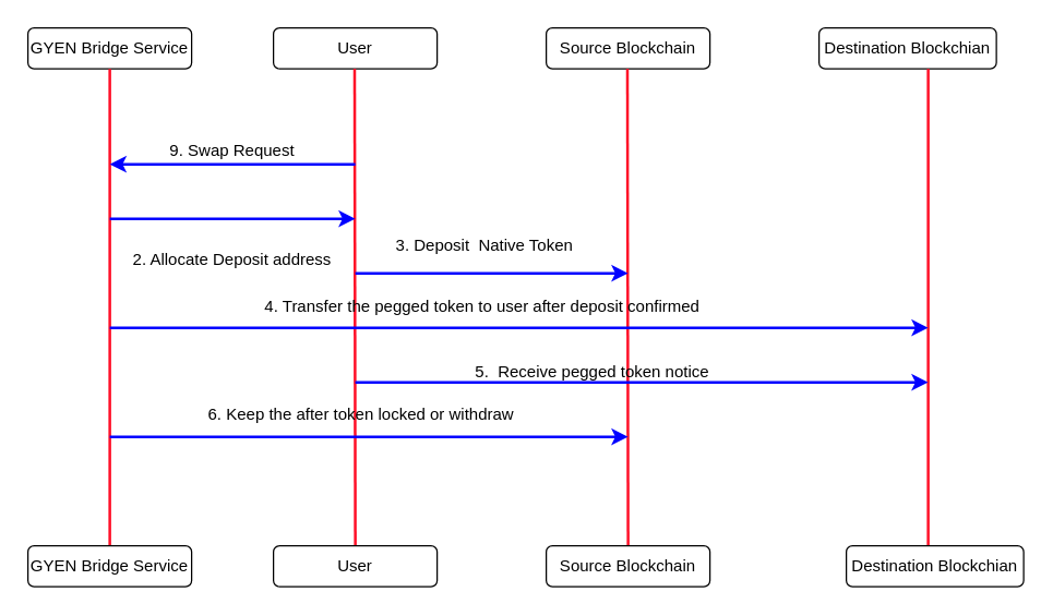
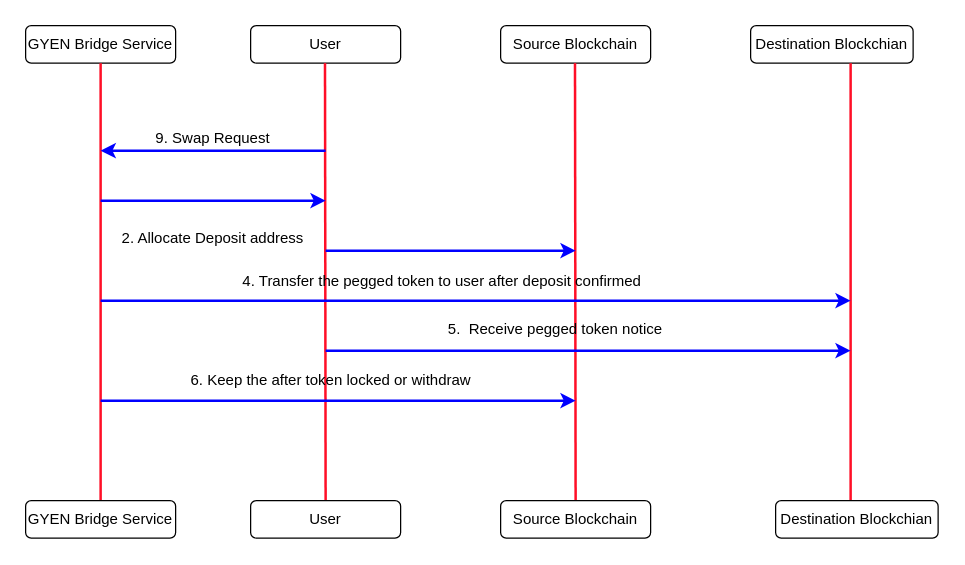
  <mxCell id="0" />
  <mxCell id="1" parent="0" />
  <mxCell id="2" value="GYEN Bridge Service" style="rounded=1;whiteSpace=wrap;html=1;" parent="1" vertex="1"><mxGeometry x="20" y="20" width="120" height="30" as="geometry" /></mxCell>
  <mxCell id="3" value="User" style="rounded=1;whiteSpace=wrap;html=1;" parent="1" vertex="1"><mxGeometry x="200" y="20" width="120" height="30" as="geometry" /></mxCell>
  <mxCell id="4" value="Source Blockchain" style="rounded=1;whiteSpace=wrap;html=1;" parent="1" vertex="1"><mxGeometry x="400" y="20" width="120" height="30" as="geometry" /></mxCell>
  <mxCell id="5" value="Destination Blockchian" style="rounded=1;whiteSpace=wrap;html=1;" parent="1" vertex="1"><mxGeometry x="600" y="20" width="130" height="30" as="geometry" /></mxCell>
  <mxCell id="6" value="" style="endArrow=none;html=1;entryX=0.5;entryY=1;entryDx=0;entryDy=0;strokeWidth=2;strokeColor=#FF0F27;" parent="1" target="2" edge="1"><mxGeometry width="50" height="50" relative="1" as="geometry"><mxPoint x="80" y="400" as="sourcePoint" /><mxPoint x="70" y="70" as="targetPoint" /></mxGeometry></mxCell>
  <mxCell id="7" value="" style="endArrow=none;html=1;entryX=0.5;entryY=1;entryDx=0;entryDy=0;strokeWidth=2;strokeColor=#FF0F27;" parent="1" edge="1"><mxGeometry width="50" height="50" relative="1" as="geometry"><mxPoint x="260" y="400" as="sourcePoint" /><mxPoint x="259.5" y="50" as="targetPoint" /></mxGeometry></mxCell>
  <mxCell id="8" value="" style="endArrow=none;html=1;entryX=0.5;entryY=1;entryDx=0;entryDy=0;strokeWidth=2;strokeColor=#FF0F27;" parent="1" edge="1"><mxGeometry width="50" height="50" relative="1" as="geometry"><mxPoint x="460" y="400" as="sourcePoint" /><mxPoint x="459.5" y="50" as="targetPoint" /></mxGeometry></mxCell>
  <mxCell id="9" value="" style="endArrow=none;html=1;entryX=0.5;entryY=1;entryDx=0;entryDy=0;strokeWidth=2;strokeColor=#FF0F27;" parent="1" edge="1"><mxGeometry width="50" height="50" relative="1" as="geometry"><mxPoint x="680" y="400" as="sourcePoint" /><mxPoint x="680" y="50" as="targetPoint" /></mxGeometry></mxCell>
  <mxCell id="10" value="" style="endArrow=classic;html=1;strokeColor=#0000FF;strokeWidth=2;" parent="1" edge="1"><mxGeometry width="50" height="50" relative="1" as="geometry"><mxPoint x="260" y="120" as="sourcePoint" /><mxPoint x="80" y="120" as="targetPoint" /></mxGeometry></mxCell>
  <mxCell id="11" value="9. Swap Request" style="text;html=1;strokeColor=none;fillColor=none;align=center;verticalAlign=middle;whiteSpace=wrap;rounded=0;" parent="1" vertex="1"><mxGeometry x="110" y="100" width="120" height="20" as="geometry" /></mxCell>
  <mxCell id="12" value="" style="endArrow=classic;html=1;strokeColor=#0000FF;strokeWidth=2;" parent="1" edge="1"><mxGeometry width="50" height="50" relative="1" as="geometry"><mxPoint x="80" y="160" as="sourcePoint" /><mxPoint x="260" y="160" as="targetPoint" /></mxGeometry></mxCell>
  <mxCell id="13" value="2. Allocate Deposit address" style="text;html=1;strokeColor=none;fillColor=none;align=center;verticalAlign=middle;whiteSpace=wrap;rounded=0;" parent="1" vertex="1"><mxGeometry x="95" y="180" width="150" height="20" as="geometry" /></mxCell>
  <mxCell id="14" value="" style="endArrow=classic;html=1;strokeColor=#0000FF;strokeWidth=2;" parent="1" edge="1"><mxGeometry width="50" height="50" relative="1" as="geometry"><mxPoint x="260" y="200" as="sourcePoint" /><mxPoint x="460" y="200" as="targetPoint" /></mxGeometry></mxCell>
- <mxCell id="15" value="3. Deposit&amp;nbsp; Native Token" style="text;html=1;strokeColor=none;fillColor=none;align=center;verticalAlign=middle;whiteSpace=wrap;rounded=0;" parent="1" vertex="1"><mxGeometry x="280" y="170" width="150" height="20" as="geometry" /></mxCell>
  <mxCell id="16" value="" style="endArrow=classic;html=1;strokeColor=#0000FF;strokeWidth=2;" parent="1" edge="1"><mxGeometry width="50" height="50" relative="1" as="geometry"><mxPoint x="80" y="240" as="sourcePoint" /><mxPoint x="680" y="240" as="targetPoint" /></mxGeometry></mxCell>
  <mxCell id="17" value="4. Transfer the pegged token to user after deposit confirmed&amp;nbsp;" style="text;html=1;strokeColor=none;fillColor=none;align=center;verticalAlign=middle;whiteSpace=wrap;rounded=0;" parent="1" vertex="1"><mxGeometry x="150" y="215" width="410" height="20" as="geometry" /></mxCell>
  <mxCell id="18" value="" style="endArrow=classic;html=1;strokeColor=#0000FF;strokeWidth=2;" parent="1" edge="1"><mxGeometry width="50" height="50" relative="1" as="geometry"><mxPoint x="260" y="280" as="sourcePoint" /><mxPoint x="680" y="280" as="targetPoint" /></mxGeometry></mxCell>
- <mxCell id="19" value="5.&amp;nbsp; Receive pegged token notice" style="text;html=1;strokeColor=none;fillColor=none;align=center;verticalAlign=middle;whiteSpace=wrap;rounded=0;" parent="1" vertex="1"><mxGeometry x="328" y="263" width="212" height="20" as="geometry" /></mxCell>
+ <mxCell id="19" value="5.&amp;nbsp; Receive pegged token notice" style="text;html=1;strokeColor=none;fillColor=none;align=center;verticalAlign=middle;whiteSpace=wrap;rounded=0;" parent="1" vertex="1"><mxGeometry x="338" y="253" width="212" height="20" as="geometry" /></mxCell>
  <mxCell id="20" value="" style="endArrow=classic;html=1;strokeColor=#0000FF;strokeWidth=2;" parent="1" edge="1"><mxGeometry width="50" height="50" relative="1" as="geometry"><mxPoint x="80" y="320" as="sourcePoint" /><mxPoint x="460" y="320" as="targetPoint" /></mxGeometry></mxCell>
  <mxCell id="21" value="6. Keep the after token locked or withdraw" style="text;html=1;strokeColor=none;fillColor=none;align=center;verticalAlign=middle;whiteSpace=wrap;rounded=0;" parent="1" vertex="1"><mxGeometry x="139" y="294" width="251" height="20" as="geometry" /></mxCell>
  <mxCell id="22" value="GYEN Bridge Service" style="rounded=1;whiteSpace=wrap;html=1;" parent="1" vertex="1"><mxGeometry x="20" y="400" width="120" height="30" as="geometry" /></mxCell>
  <mxCell id="23" value="User" style="rounded=1;whiteSpace=wrap;html=1;" parent="1" vertex="1"><mxGeometry x="200" y="400" width="120" height="30" as="geometry" /></mxCell>
  <mxCell id="24" value="Source Blockchain" style="rounded=1;whiteSpace=wrap;html=1;" parent="1" vertex="1"><mxGeometry x="400" y="400" width="120" height="30" as="geometry" /></mxCell>
  <mxCell id="25" value="Destination Blockchian" style="rounded=1;whiteSpace=wrap;html=1;" parent="1" vertex="1"><mxGeometry x="620" y="400" width="130" height="30" as="geometry" /></mxCell>
